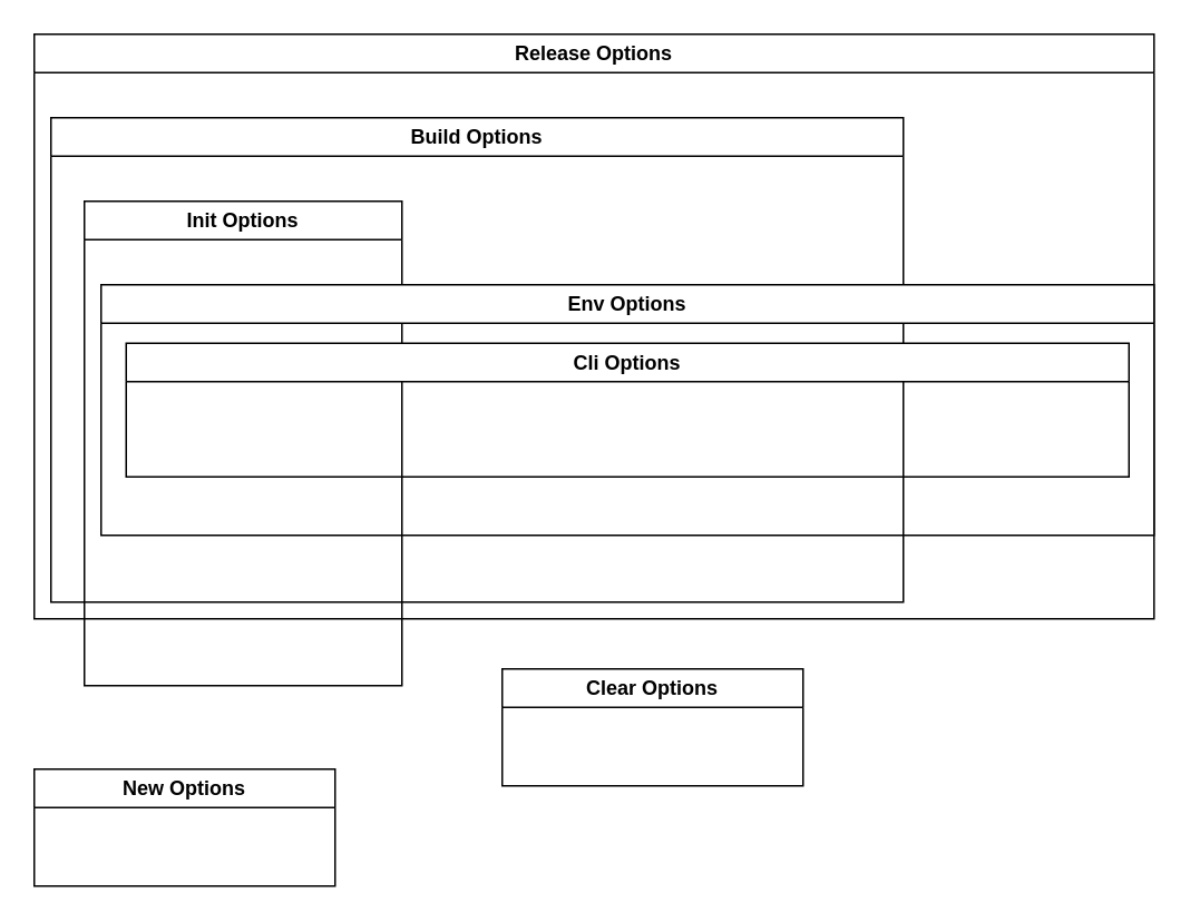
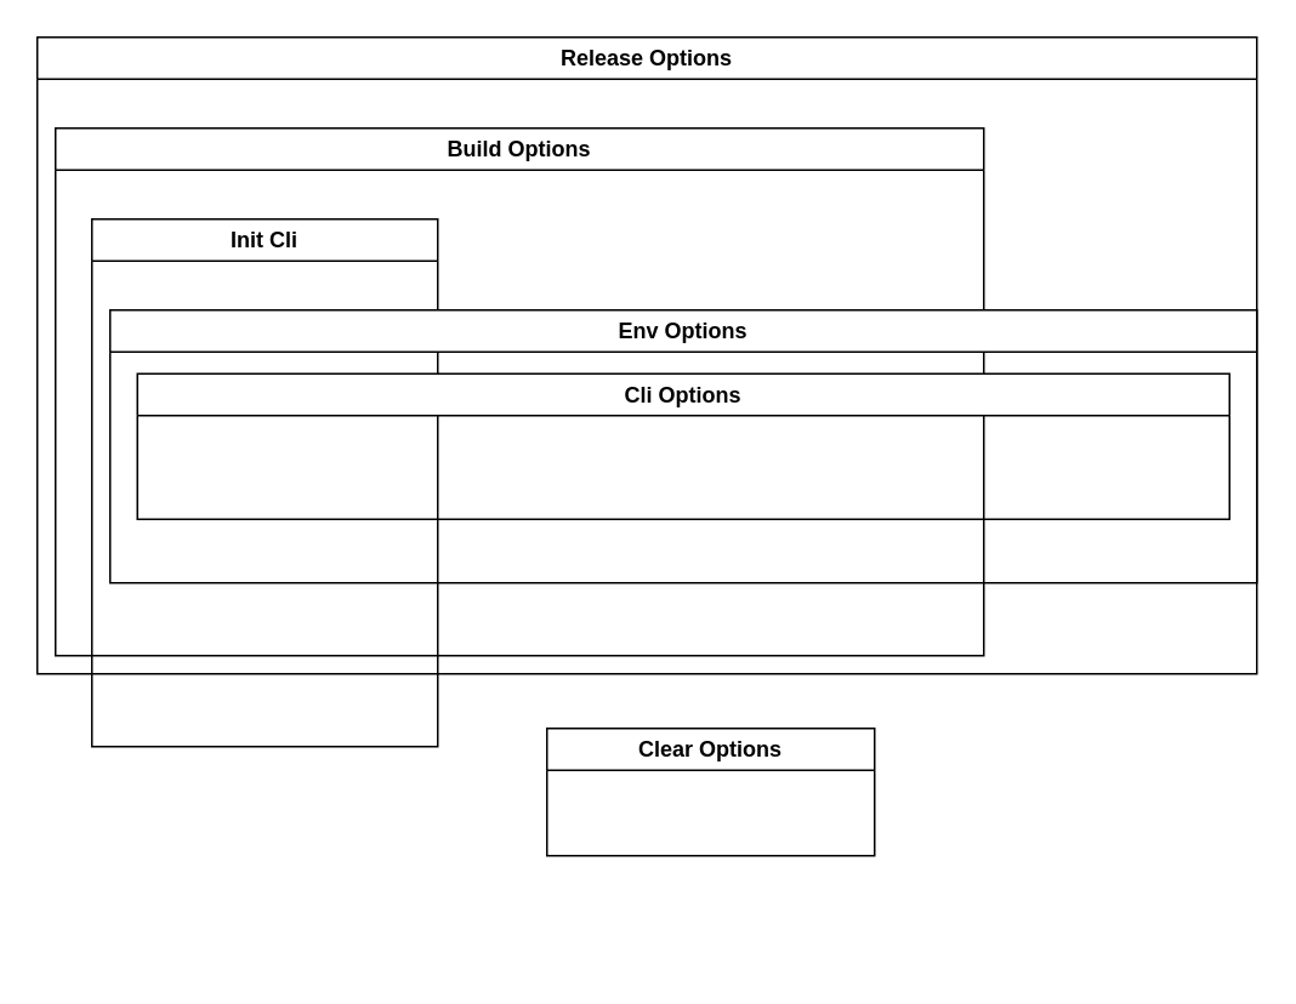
  <mxCell id="0" />
  <mxCell id="1" parent="0" />
  <mxCell id="2" value="Build Options" style="swimlane;whiteSpace=wrap;html=1;" parent="1" vertex="1"><mxGeometry x="30" y="70" width="510" height="290" as="geometry"><mxRectangle x="330" y="40" width="100" height="30" as="alternateBounds" /></mxGeometry></mxCell>
  <mxCell id="3" value="Release Options" style="swimlane;whiteSpace=wrap;html=1;" parent="1" vertex="1"><mxGeometry x="20" y="20" width="670" height="350" as="geometry"><mxRectangle x="330" y="40" width="100" height="30" as="alternateBounds" /></mxGeometry></mxCell>
- <mxCell id="4" value="Init Options" style="swimlane;whiteSpace=wrap;html=1;" parent="3" vertex="1"><mxGeometry x="30" y="100" width="190" height="290" as="geometry"><mxRectangle x="330" y="40" width="100" height="30" as="alternateBounds" /></mxGeometry></mxCell>
+ <mxCell id="4" value="Init Cli" style="swimlane;whiteSpace=wrap;html=1;" parent="3" vertex="1"><mxGeometry x="30" y="100" width="190" height="290" as="geometry"><mxRectangle x="330" y="40" width="100" height="30" as="alternateBounds" /></mxGeometry></mxCell>
  <mxCell id="5" value="Env Options" style="swimlane;whiteSpace=wrap;html=1;" parent="3" vertex="1"><mxGeometry x="40" y="150" width="630" height="150" as="geometry"><mxRectangle x="330" y="40" width="100" height="30" as="alternateBounds" /></mxGeometry></mxCell>
  <mxCell id="6" value="Cli Options" style="swimlane;whiteSpace=wrap;html=1;" vertex="1" parent="5"><mxGeometry x="15" y="35" width="600" height="80" as="geometry"><mxRectangle x="330" y="40" width="100" height="30" as="alternateBounds" /></mxGeometry></mxCell>
- <mxCell id="7" value="New Options" style="swimlane;whiteSpace=wrap;html=1;" parent="1" vertex="1"><mxGeometry x="20" y="460" width="180" height="70" as="geometry"><mxRectangle x="330" y="40" width="100" height="30" as="alternateBounds" /></mxGeometry></mxCell>
  <mxCell id="8" value="Clear Options" style="swimlane;whiteSpace=wrap;html=1;" parent="1" vertex="1"><mxGeometry x="300" y="400" width="180" height="70" as="geometry"><mxRectangle x="330" y="40" width="100" height="30" as="alternateBounds" /></mxGeometry></mxCell>
